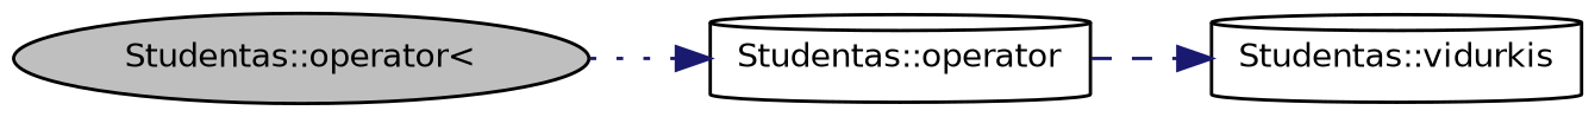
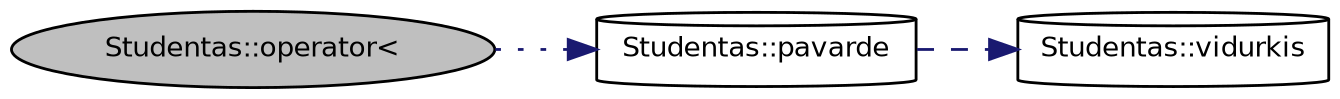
  digraph {
    fontname="DejaVu Sans"
    rankdir=LR
    node [color=black fillcolor=white fontname="DejaVu Sans" fontsize=10 shape=cylinder style=filled]
    edge [color=midnightblue fontname="DejaVu Sans" fontsize=10 labelfontname=Helvetica labelfontsize=10]
    n1 [fillcolor=grey75 fontcolor=black height=0.2 label="Studentas::operator\<" shape=ellipse width=0.4]
-   n2 [height=0.2 label="Studentas::operator" width=0.4]
+   n2 [height=0.2 label="Studentas::pavarde" width=0.4]
    n3 [height=0.2 label="Studentas::vidurkis" width=0.4]
    n1 -> n2 [style=dotted]
    n2 -> n3 [style=dashed]
  }
